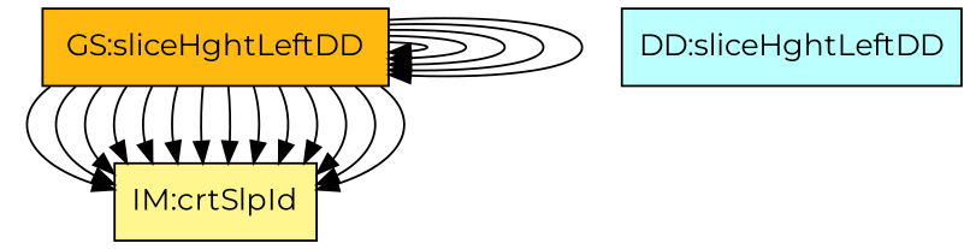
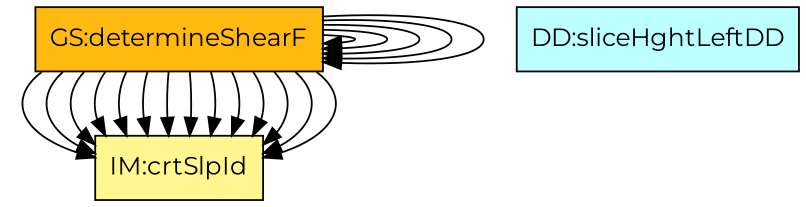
  digraph {
    fontname=Montserrat
    node [color=black shape=box style=filled fontname=Montserrat]
    edge [headport=FS tailport=writeToFile fontname=Montserrat]
-   n1 [fillcolor=darkgoldenrod1 label="GS:sliceHghtLeftDD"]
+   n1 [fillcolor=darkgoldenrod1 label="GS:determineShearF"]
    n2 [fillcolor=paleturquoise1 label="DD:sliceHghtLeftDD"]
    n3 [fillcolor=khaki1 label="IM:crtSlpId"]
    subgraph sub_1 {
      rank=same
      n1
    }
    subgraph sub_2 {
      rank=same
      n2
    }
    subgraph sub_3 {
      rank=same
      n3
    }
    subgraph sub_4 {
      rank=same
      n3
    }
    subgraph sub_5 {
      rank=same
      n3
    }
    subgraph sub_6 {
      rank=same
      n1
    }
    subgraph sub_7 {
      rank=same
      n1
    }
    n1 -> n1 [headport=displayInput]
    n1 -> n1 [headport=displayGraph]
    n1 -> n1 [headport=displayFS]
    n1 -> n1 [headport=displayNormal]
    n1 -> n1 [headport=displayShear]
    n1 -> n3 [tailport=determineCritSlip]
    n1 -> n3 [headport=nrmShrForIM tailport=determineCritSlip]
    n1 -> n3 [headport=intsliceFsRC tailport=determineCritSlip]
    n1 -> n3 [headport=crtSlpIdIM tailport=determineCritSlip]
    n1 -> n3 [headport=crtSlpIdIM tailport=displayGraph]
    n1 -> n3 [tailport=displayFS]
    n1 -> n3 [headport=nrmShrForIM tailport=displayFS]
    n1 -> n3 [headport=intsliceFsRC tailport=displayFS]
    n1 -> n3 [tailport=displayNormal]
    n1 -> n3 [headport=nrmShrForIM tailport=displayNormal]
    n1 -> n3 [headport=intsliceFsRC tailport=displayNormal]
    n1 -> n3 [tailport=displayShear]
    n1 -> n3 [headport=nrmShrForIM tailport=displayShear]
    n1 -> n3 [headport=intsliceFsRC tailport=displayShear]
  }
